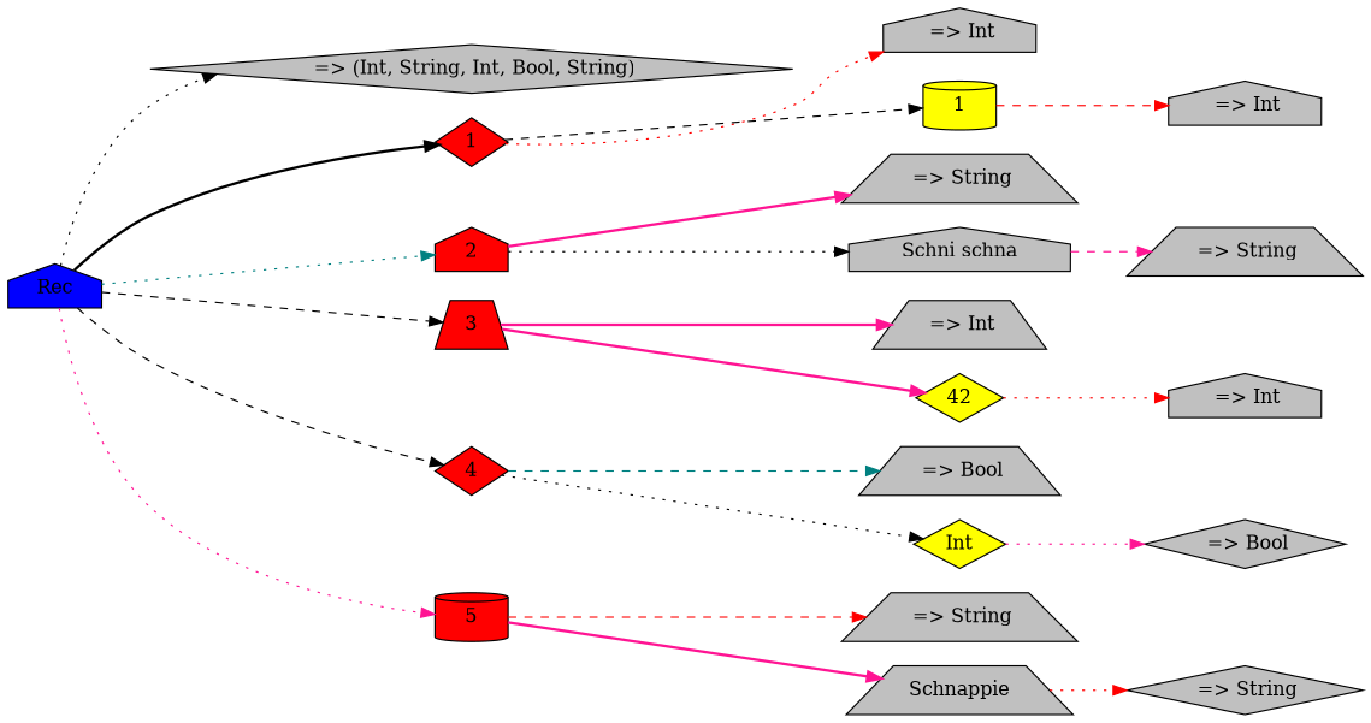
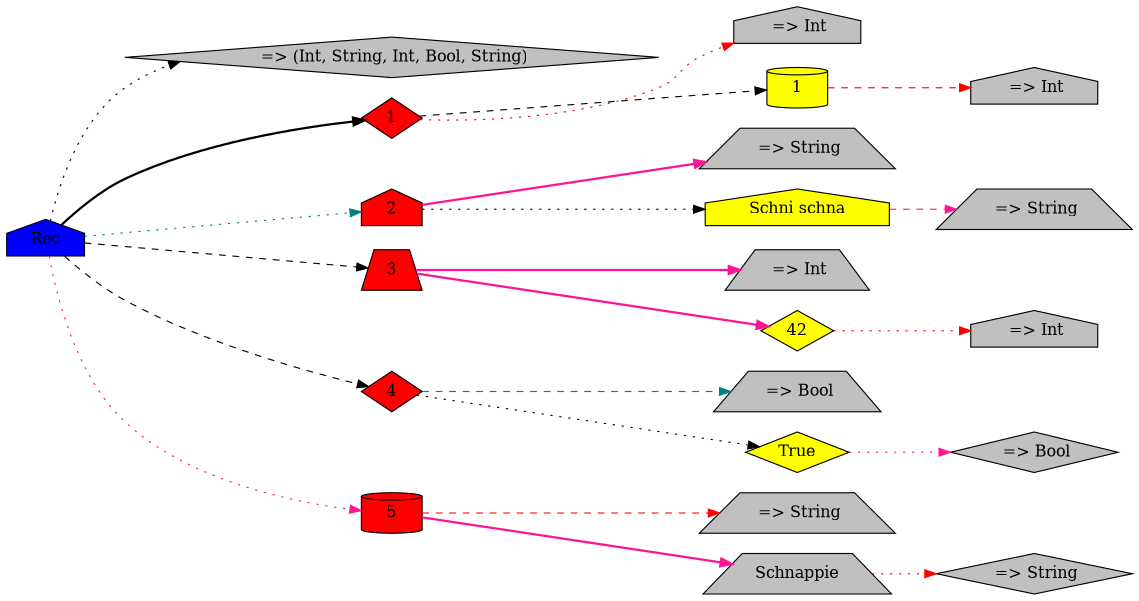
  digraph {
    ordering=out
    rankdir=LR
    node [fillcolor=gray shape=diamond style=filled]
    edge [color=black style=dotted]
    n1 [label=" =\> (Int, String, Int, Bool, String)"]
    n2 [label=" =\> Int" shape=house]
    n3 [label=" =\> Int" shape=house]
    n4 [fillcolor=yellow label=1 shape=cylinder]
    n5 [fillcolor=red label=1]
    n6 [label=" =\> String" shape=trapezium]
    n7 [label=" =\> String" shape=trapezium]
-   n8 [label="Schni schna" shape=house]
+   n8 [fillcolor=yellow label="Schni schna" shape=house]
    n9 [fillcolor=red label=2 shape=house]
    n10 [label=" =\> Int" shape=trapezium]
    n11 [label=" =\> Int" shape=house]
    n12 [fillcolor=yellow label=42]
    n13 [fillcolor=red label=3 shape=trapezium]
    n14 [label=" =\> Bool" shape=trapezium]
    n15 [label=" =\> Bool"]
-   n16 [fillcolor=yellow label=Int]
+   n16 [fillcolor=yellow label=True]
    n17 [fillcolor=red label=4]
    n18 [label=" =\> String" shape=trapezium]
    n19 [label=" =\> String"]
    n20 [label=Schnappie shape=trapezium]
    n21 [fillcolor=red label=5 shape=cylinder]
    n22 [fillcolor=blue label=Rec shape=house]
    n4 -> n3 [color=red style=dashed]
    n5 -> n2 [color=red]
    n5 -> n4 [style=dashed]
    n8 -> n7 [color=deeppink style=dashed]
    n9 -> n6 [color=deeppink style=bold]
    n9 -> n8
    n12 -> n11 [color=red]
    n13 -> n10 [color=deeppink style=bold]
    n13 -> n12 [color=deeppink style=bold]
    n16 -> n15 [color=deeppink]
    n17 -> n14 [color=teal style=dashed]
    n17 -> n16
    n20 -> n19 [color=red]
    n21 -> n18 [color=red style=dashed]
    n21 -> n20 [color=deeppink style=bold]
    n22 -> n1
    n22 -> n5 [style=bold]
    n22 -> n9 [color=teal]
    n22 -> n13 [style=dashed]
    n22 -> n17 [style=dashed]
    n22 -> n21 [color=deeppink]
  }
